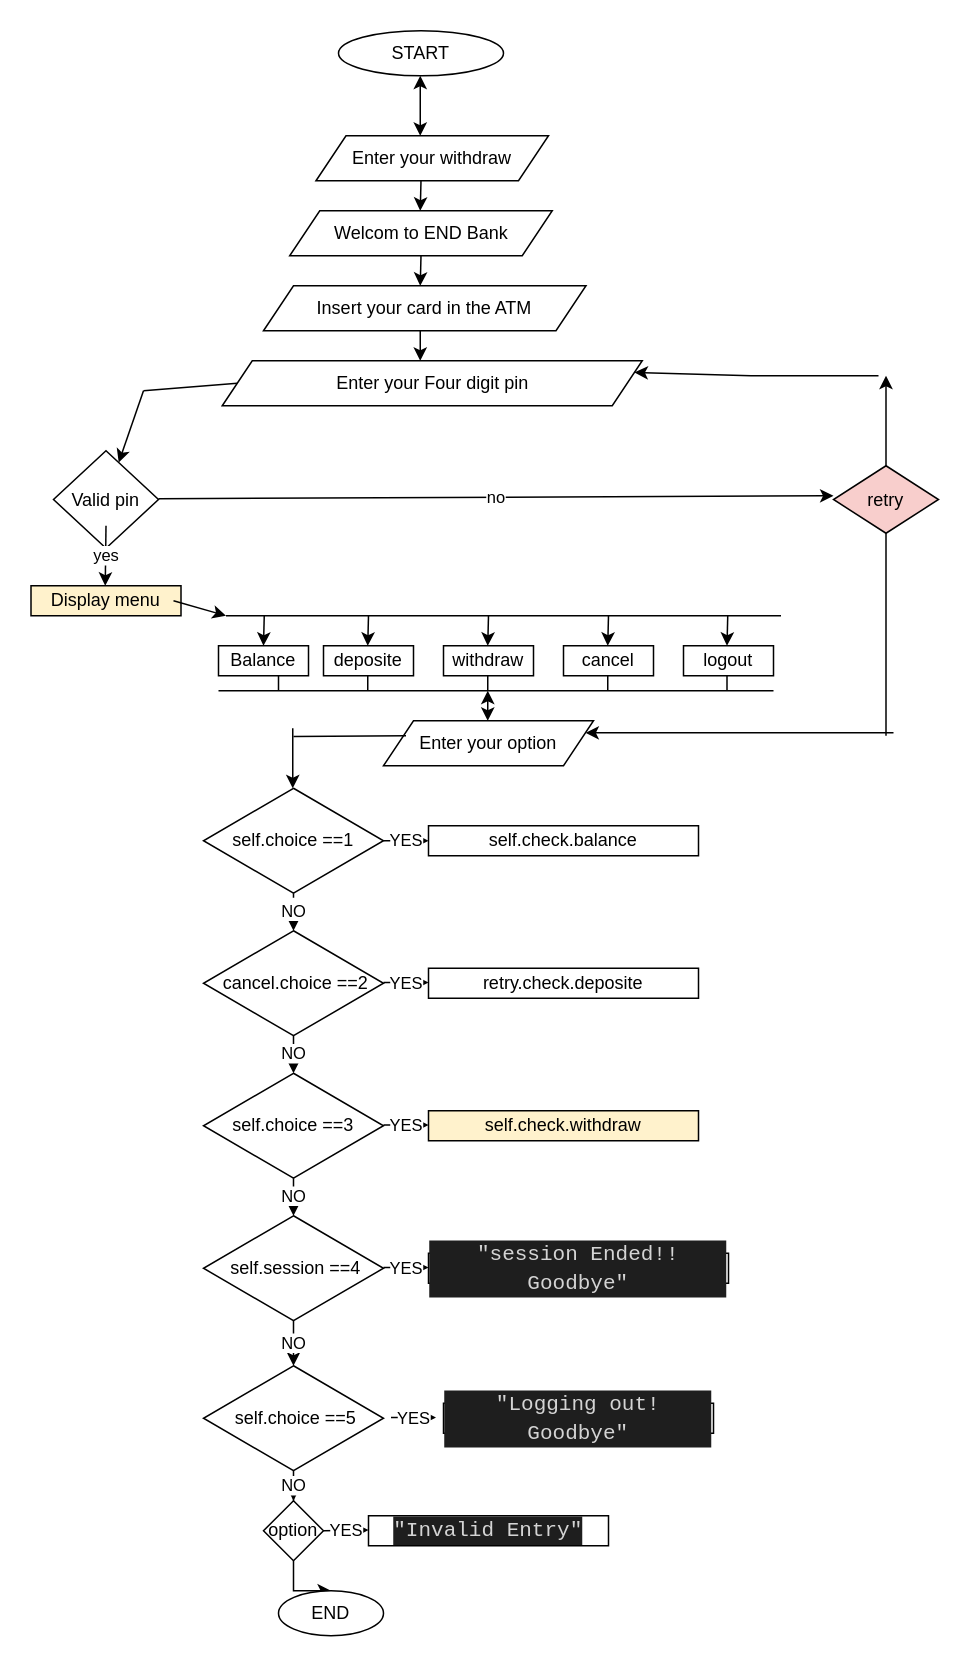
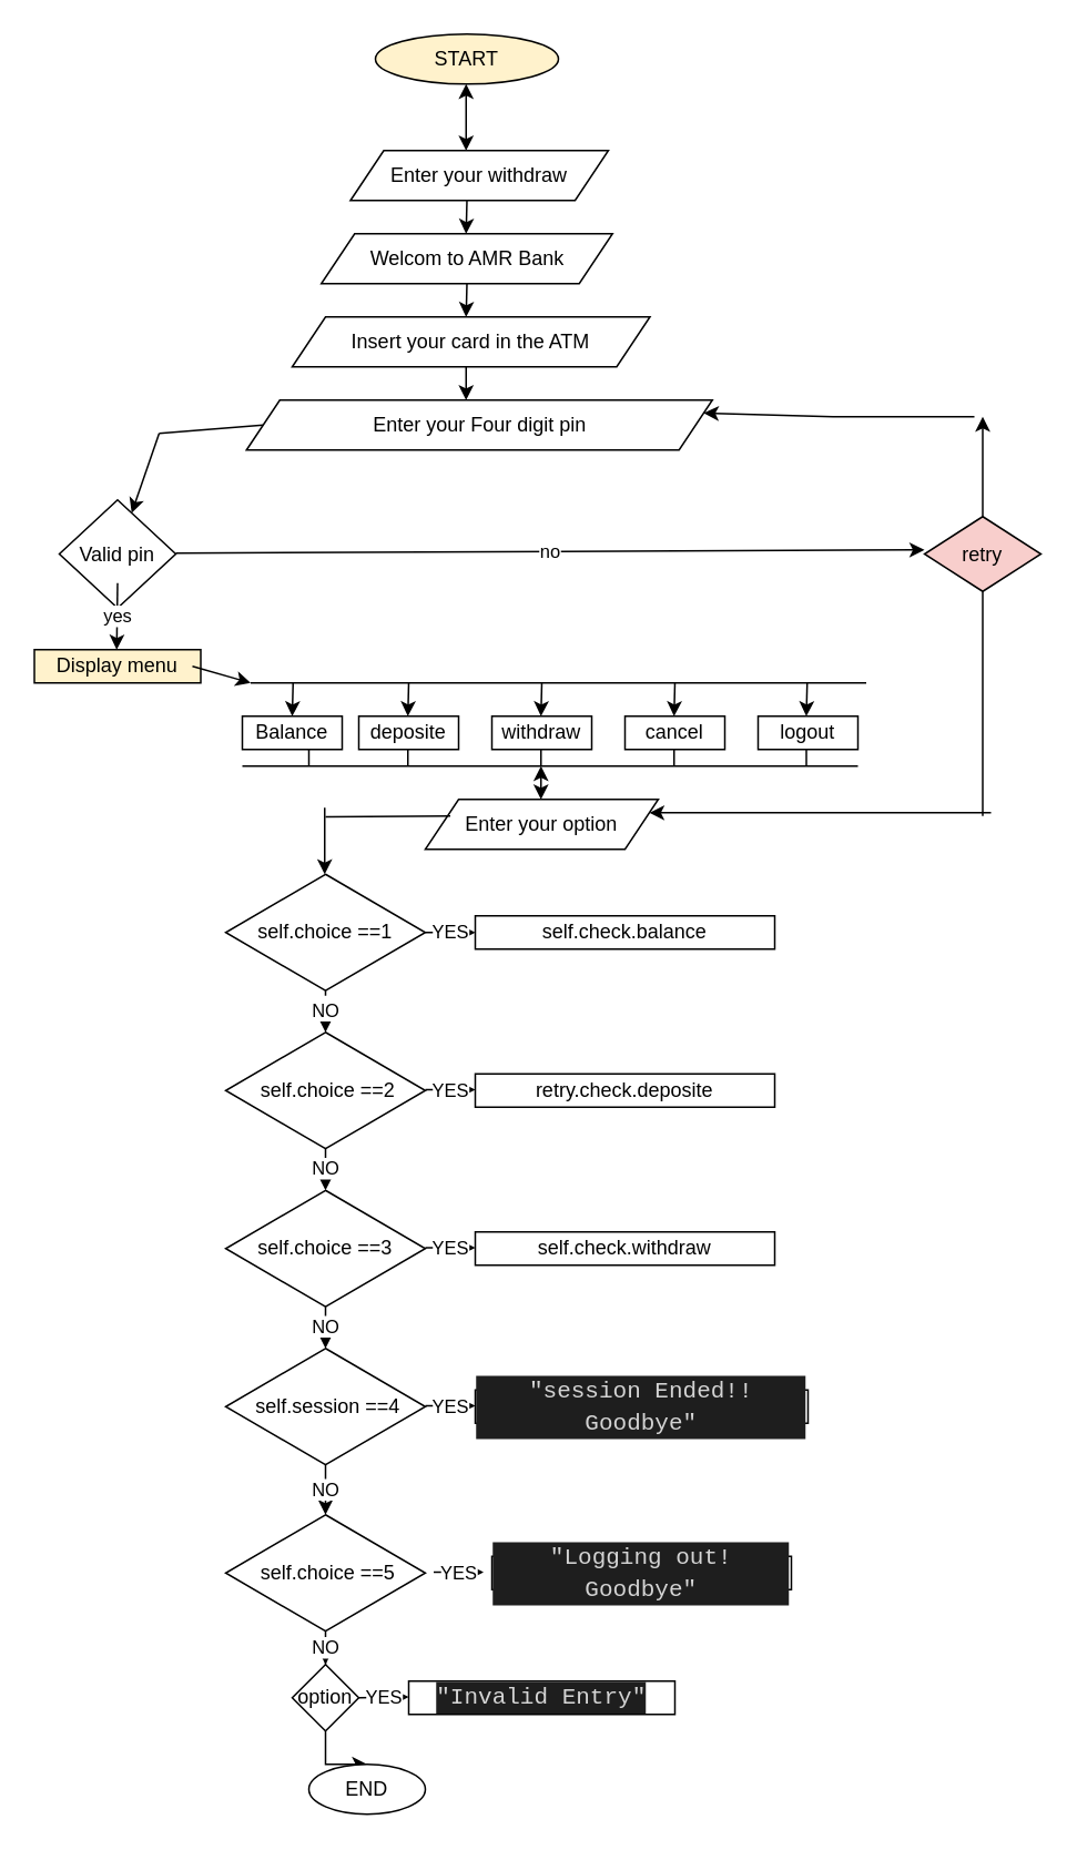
  <mxCell id="0" />
  <mxCell id="1" parent="0" />
  <mxCell id="2" style="edgeStyle=orthogonalEdgeStyle;rounded=0;orthogonalLoop=1;jettySize=auto;html=1;" parent="1" edge="1"><mxGeometry relative="1" as="geometry"><mxPoint x="245" y="190" as="sourcePoint" /><mxPoint x="245" y="190" as="targetPoint" /></mxGeometry></mxCell>
  <mxCell id="3" value="" style="endArrow=classic;startArrow=classic;html=1;rounded=0;" parent="1" edge="1"><mxGeometry width="50" height="50" relative="1" as="geometry"><mxPoint x="279.5" y="90" as="sourcePoint" /><mxPoint x="279.5" y="50" as="targetPoint" /><Array as="points"><mxPoint x="279.5" y="90" /></Array></mxGeometry></mxCell>
- <mxCell id="4" value="START" style="ellipse;whiteSpace=wrap;html=1;" parent="1" vertex="1"><mxGeometry x="225" y="20" width="110" height="30" as="geometry" /></mxCell>
+ <mxCell id="4" value="START" style="ellipse;whiteSpace=wrap;html=1;fillColor=#fff2cc;" parent="1" vertex="1"><mxGeometry x="225" y="20" width="110" height="30" as="geometry" /></mxCell>
  <mxCell id="5" value="Enter your Four digit pin" style="shape=parallelogram;perimeter=parallelogramPerimeter;whiteSpace=wrap;html=1;fixedSize=1;" parent="1" vertex="1"><mxGeometry x="147.5" y="240" width="280" height="30" as="geometry" /></mxCell>
  <mxCell id="6" value="" style="endArrow=classic;html=1;rounded=0;" parent="1" target="7" edge="1"><mxGeometry width="50" height="50" relative="1" as="geometry"><mxPoint x="95" y="260" as="sourcePoint" /><mxPoint x="70" y="270" as="targetPoint" /></mxGeometry></mxCell>
  <mxCell id="7" value="Valid pin" style="rhombus;whiteSpace=wrap;html=1;" parent="1" vertex="1"><mxGeometry x="35" y="300" width="70" height="65" as="geometry" /></mxCell>
  <mxCell id="8" value="yes" style="endArrow=classic;html=1;rounded=0;" parent="1" edge="1"><mxGeometry x="0.0" width="50" height="50" relative="1" as="geometry"><mxPoint x="70" y="350" as="sourcePoint" /><mxPoint x="69.5" y="390" as="targetPoint" /><mxPoint as="offset" /></mxGeometry></mxCell>
  <mxCell id="9" value="Display menu" style="rounded=0;whiteSpace=wrap;html=1;fillColor=#fff2cc;" parent="1" vertex="1"><mxGeometry x="20" y="390" width="100" height="20" as="geometry" /></mxCell>
  <mxCell id="10" value="" style="endArrow=classic;html=1;rounded=0;exitX=0.95;exitY=0.5;exitDx=0;exitDy=0;exitPerimeter=0;" parent="1" source="9" edge="1"><mxGeometry width="50" height="50" relative="1" as="geometry"><mxPoint x="125" y="400" as="sourcePoint" /><mxPoint x="150" y="410" as="targetPoint" /></mxGeometry></mxCell>
  <mxCell id="11" value="" style="endArrow=none;html=1;rounded=0;" parent="1" edge="1"><mxGeometry width="50" height="50" relative="1" as="geometry"><mxPoint x="150" y="410" as="sourcePoint" /><mxPoint x="520" y="410" as="targetPoint" /><Array as="points" /></mxGeometry></mxCell>
  <mxCell id="12" value="Balance" style="rounded=0;whiteSpace=wrap;html=1;" parent="1" vertex="1"><mxGeometry x="145" y="430" width="60" height="20" as="geometry" /></mxCell>
  <mxCell id="13" value="deposite" style="rounded=0;whiteSpace=wrap;html=1;" parent="1" vertex="1"><mxGeometry x="215" y="430" width="60" height="20" as="geometry" /></mxCell>
  <mxCell id="14" value="withdraw" style="rounded=0;whiteSpace=wrap;html=1;" parent="1" vertex="1"><mxGeometry x="295" y="430" width="60" height="20" as="geometry" /></mxCell>
  <mxCell id="15" value="cancel" style="rounded=0;whiteSpace=wrap;html=1;" parent="1" vertex="1"><mxGeometry x="375" y="430" width="60" height="20" as="geometry" /></mxCell>
  <mxCell id="16" value="logout" style="rounded=0;whiteSpace=wrap;html=1;" parent="1" vertex="1"><mxGeometry x="455" y="430" width="60" height="20" as="geometry" /></mxCell>
  <mxCell id="17" value="" style="endArrow=classic;html=1;rounded=0;" parent="1" edge="1"><mxGeometry width="50" height="50" relative="1" as="geometry"><mxPoint x="175.5" y="410" as="sourcePoint" /><mxPoint x="175" y="430" as="targetPoint" /></mxGeometry></mxCell>
  <mxCell id="18" value="" style="endArrow=classic;html=1;rounded=0;" parent="1" edge="1"><mxGeometry width="50" height="50" relative="1" as="geometry"><mxPoint x="245" y="410" as="sourcePoint" /><mxPoint x="244.5" y="430" as="targetPoint" /></mxGeometry></mxCell>
  <mxCell id="19" value="" style="endArrow=classic;html=1;rounded=0;" parent="1" edge="1"><mxGeometry width="50" height="50" relative="1" as="geometry"><mxPoint x="325" y="410" as="sourcePoint" /><mxPoint x="324.5" y="430" as="targetPoint" /></mxGeometry></mxCell>
  <mxCell id="20" value="" style="endArrow=classic;html=1;rounded=0;" parent="1" edge="1"><mxGeometry width="50" height="50" relative="1" as="geometry"><mxPoint x="405" y="410" as="sourcePoint" /><mxPoint x="404.5" y="430" as="targetPoint" /></mxGeometry></mxCell>
  <mxCell id="21" value="" style="endArrow=classic;html=1;rounded=0;" parent="1" edge="1"><mxGeometry width="50" height="50" relative="1" as="geometry"><mxPoint x="484.5" y="410" as="sourcePoint" /><mxPoint x="484" y="430" as="targetPoint" /></mxGeometry></mxCell>
  <mxCell id="22" value="" style="endArrow=none;html=1;rounded=0;" parent="1" edge="1"><mxGeometry width="50" height="50" relative="1" as="geometry"><mxPoint x="145" y="460" as="sourcePoint" /><mxPoint x="515" y="460" as="targetPoint" /><Array as="points" /></mxGeometry></mxCell>
  <mxCell id="23" value="" style="endArrow=none;html=1;rounded=0;" parent="1" edge="1"><mxGeometry width="50" height="50" relative="1" as="geometry"><mxPoint x="185" y="460" as="sourcePoint" /><mxPoint x="185" y="450" as="targetPoint" /></mxGeometry></mxCell>
  <mxCell id="24" value="" style="endArrow=none;html=1;rounded=0;" parent="1" edge="1"><mxGeometry width="50" height="50" relative="1" as="geometry"><mxPoint x="244.5" y="460" as="sourcePoint" /><mxPoint x="244.5" y="450" as="targetPoint" /></mxGeometry></mxCell>
  <mxCell id="25" value="" style="endArrow=none;html=1;rounded=0;" parent="1" edge="1"><mxGeometry width="50" height="50" relative="1" as="geometry"><mxPoint x="324.5" y="460" as="sourcePoint" /><mxPoint x="324.5" y="450" as="targetPoint" /></mxGeometry></mxCell>
  <mxCell id="26" value="" style="endArrow=none;html=1;rounded=0;" parent="1" edge="1"><mxGeometry width="50" height="50" relative="1" as="geometry"><mxPoint x="404.5" y="460" as="sourcePoint" /><mxPoint x="404.5" y="450" as="targetPoint" /></mxGeometry></mxCell>
  <mxCell id="27" value="" style="endArrow=none;html=1;rounded=0;" parent="1" edge="1"><mxGeometry width="50" height="50" relative="1" as="geometry"><mxPoint x="484" y="460" as="sourcePoint" /><mxPoint x="484" y="450" as="targetPoint" /></mxGeometry></mxCell>
  <mxCell id="28" value="Enter your option" style="shape=parallelogram;perimeter=parallelogramPerimeter;whiteSpace=wrap;html=1;fixedSize=1;" parent="1" vertex="1"><mxGeometry x="255" y="480" width="140" height="30" as="geometry" /></mxCell>
  <mxCell id="29" value="" style="endArrow=classic;startArrow=classic;html=1;rounded=0;" parent="1" edge="1"><mxGeometry width="50" height="50" relative="1" as="geometry"><mxPoint x="324.5" y="480" as="sourcePoint" /><mxPoint x="324.5" y="460" as="targetPoint" /></mxGeometry></mxCell>
  <mxCell id="30" value="" style="endArrow=none;html=1;rounded=0;" parent="1" edge="1"><mxGeometry width="50" height="50" relative="1" as="geometry"><mxPoint x="195" y="490.5" as="sourcePoint" /><mxPoint x="270" y="490" as="targetPoint" /></mxGeometry></mxCell>
  <mxCell id="31" value="" style="endArrow=classic;html=1;rounded=0;" parent="1" edge="1"><mxGeometry width="50" height="50" relative="1" as="geometry"><mxPoint x="194.5" y="485" as="sourcePoint" /><mxPoint x="194.5" y="525" as="targetPoint" /></mxGeometry></mxCell>
  <mxCell id="32" value="NO" style="edgeStyle=orthogonalEdgeStyle;rounded=0;orthogonalLoop=1;jettySize=auto;html=1;dashed=1;" parent="1" source="33" target="36" edge="1"><mxGeometry relative="1" as="geometry" /></mxCell>
  <mxCell id="33" value="self.choice ==1" style="rhombus;whiteSpace=wrap;html=1;" parent="1" vertex="1"><mxGeometry x="135" y="525" width="120" height="70" as="geometry" /></mxCell>
  <mxCell id="34" value="self.check.balance" style="rounded=0;whiteSpace=wrap;html=1;" parent="1" vertex="1"><mxGeometry x="285" y="550" width="180" height="20" as="geometry" /></mxCell>
  <mxCell id="35" value="NO" style="edgeStyle=orthogonalEdgeStyle;rounded=0;orthogonalLoop=1;jettySize=auto;html=1;" parent="1" source="36" target="39" edge="1"><mxGeometry relative="1" as="geometry" /></mxCell>
- <mxCell id="36" value="&amp;nbsp;cancel.choice ==2" style="rhombus;whiteSpace=wrap;html=1;" parent="1" vertex="1"><mxGeometry x="135" y="620" width="120" height="70" as="geometry" /></mxCell>
+ <mxCell id="36" value="&amp;nbsp;self.choice ==2" style="rhombus;whiteSpace=wrap;html=1;" parent="1" vertex="1"><mxGeometry x="135" y="620" width="120" height="70" as="geometry" /></mxCell>
  <mxCell id="37" value="retry.check.deposite" style="rounded=0;whiteSpace=wrap;html=1;" parent="1" vertex="1"><mxGeometry x="285" y="645" width="180" height="20" as="geometry" /></mxCell>
  <mxCell id="38" value="NO" style="edgeStyle=orthogonalEdgeStyle;rounded=0;orthogonalLoop=1;jettySize=auto;html=1;" parent="1" source="39" target="42" edge="1"><mxGeometry relative="1" as="geometry" /></mxCell>
  <mxCell id="39" value="self.choice ==3" style="rhombus;whiteSpace=wrap;html=1;" parent="1" vertex="1"><mxGeometry x="135" y="715" width="120" height="70" as="geometry" /></mxCell>
- <mxCell id="40" value="self.check.withdraw" style="rounded=0;whiteSpace=wrap;html=1;fillColor=#fff2cc;" parent="1" vertex="1"><mxGeometry x="285" y="740" width="180" height="20" as="geometry" /></mxCell>
+ <mxCell id="40" value="self.check.withdraw" style="rounded=0;whiteSpace=wrap;html=1;" parent="1" vertex="1"><mxGeometry x="285" y="740" width="180" height="20" as="geometry" /></mxCell>
  <mxCell id="41" value="NO" style="edgeStyle=orthogonalEdgeStyle;rounded=0;orthogonalLoop=1;jettySize=auto;html=1;" parent="1" source="42" target="45" edge="1"><mxGeometry relative="1" as="geometry" /></mxCell>
  <mxCell id="42" value="&amp;nbsp;self.session ==4" style="rhombus;whiteSpace=wrap;html=1;" parent="1" vertex="1"><mxGeometry x="135" y="810" width="120" height="70" as="geometry" /></mxCell>
  <mxCell id="43" value="&lt;div style=&quot;color: rgb(212, 212, 212); background-color: rgb(30, 30, 30); font-family: Consolas, &amp;quot;Courier New&amp;quot;, monospace; font-size: 14px; line-height: 19px;&quot;&gt;&quot;session Ended!! Goodbye&quot;&lt;/div&gt;" style="rounded=0;whiteSpace=wrap;html=1;" parent="1" vertex="1"><mxGeometry x="285" y="835" width="200" height="20" as="geometry" /></mxCell>
  <mxCell id="44" value="NO" style="edgeStyle=orthogonalEdgeStyle;rounded=0;orthogonalLoop=1;jettySize=auto;html=1;" parent="1" source="45" target="48" edge="1"><mxGeometry relative="1" as="geometry" /></mxCell>
  <mxCell id="45" value="&amp;nbsp;self.choice ==5" style="rhombus;whiteSpace=wrap;html=1;" parent="1" vertex="1"><mxGeometry x="135" y="910" width="120" height="70" as="geometry" /></mxCell>
  <mxCell id="46" value="&lt;div style=&quot;color: rgb(212, 212, 212); background-color: rgb(30, 30, 30); font-family: Consolas, &amp;quot;Courier New&amp;quot;, monospace; font-size: 14px; line-height: 19px;&quot;&gt;&lt;div style=&quot;line-height: 19px;&quot;&gt;&quot;Logging out! Goodbye&quot;&lt;/div&gt;&lt;/div&gt;" style="rounded=0;whiteSpace=wrap;html=1;" parent="1" vertex="1"><mxGeometry x="295" y="935" width="180" height="20" as="geometry" /></mxCell>
  <mxCell id="47" value="" style="edgeStyle=orthogonalEdgeStyle;rounded=0;orthogonalLoop=1;jettySize=auto;html=1;" parent="1" source="48" target="64" edge="1"><mxGeometry relative="1" as="geometry" /></mxCell>
  <mxCell id="48" value="option" style="rhombus;whiteSpace=wrap;html=1;" parent="1" vertex="1"><mxGeometry x="175" y="1000" width="40" height="40" as="geometry" /></mxCell>
  <mxCell id="49" value="&lt;div style=&quot;color: rgb(212, 212, 212); background-color: rgb(30, 30, 30); font-family: Consolas, &amp;quot;Courier New&amp;quot;, monospace; font-size: 14px; line-height: 19px;&quot;&gt;&lt;div style=&quot;line-height: 19px;&quot;&gt;&lt;div style=&quot;line-height: 19px;&quot;&gt;&quot;Invalid Entry&quot;&lt;/div&gt;&lt;/div&gt;&lt;/div&gt;" style="rounded=0;whiteSpace=wrap;html=1;" parent="1" vertex="1"><mxGeometry x="245" y="1010" width="160" height="20" as="geometry" /></mxCell>
  <mxCell id="50" value="" style="endArrow=none;html=1;rounded=0;entryX=0;entryY=0.5;entryDx=0;entryDy=0;" parent="1" target="5" edge="1"><mxGeometry width="50" height="50" relative="1" as="geometry"><mxPoint x="95" y="260" as="sourcePoint" /><mxPoint x="105" y="210" as="targetPoint" /><Array as="points" /></mxGeometry></mxCell>
  <mxCell id="51" value="no" style="endArrow=classic;html=1;rounded=0;" parent="1" edge="1"><mxGeometry width="50" height="50" relative="1" as="geometry"><mxPoint x="105" y="332" as="sourcePoint" /><mxPoint x="555" y="330" as="targetPoint" /></mxGeometry></mxCell>
  <mxCell id="52" value="retry" style="rhombus;whiteSpace=wrap;html=1;fillColor=#f8cecc;" parent="1" vertex="1"><mxGeometry x="555" y="310" width="70" height="45" as="geometry" /></mxCell>
  <mxCell id="53" value="" style="endArrow=none;html=1;rounded=0;entryX=0.5;entryY=1;entryDx=0;entryDy=0;" parent="1" target="52" edge="1"><mxGeometry width="50" height="50" relative="1" as="geometry"><mxPoint x="590" y="490" as="sourcePoint" /><mxPoint x="625" y="440" as="targetPoint" /></mxGeometry></mxCell>
  <mxCell id="54" value="" style="endArrow=classic;html=1;rounded=0;entryX=1;entryY=0.25;entryDx=0;entryDy=0;" parent="1" target="28" edge="1"><mxGeometry width="50" height="50" relative="1" as="geometry"><mxPoint x="595" y="488" as="sourcePoint" /><mxPoint x="415" y="500" as="targetPoint" /></mxGeometry></mxCell>
  <mxCell id="55" value="" style="endArrow=classic;html=1;rounded=0;" parent="1" edge="1"><mxGeometry width="50" height="50" relative="1" as="geometry"><mxPoint x="280" y="120" as="sourcePoint" /><mxPoint x="279.5" y="140" as="targetPoint" /></mxGeometry></mxCell>
  <mxCell id="56" value="" style="endArrow=classic;html=1;rounded=0;" parent="1" edge="1"><mxGeometry width="50" height="50" relative="1" as="geometry"><mxPoint x="280" y="170" as="sourcePoint" /><mxPoint x="279.5" y="190" as="targetPoint" /></mxGeometry></mxCell>
  <mxCell id="57" value="" style="endArrow=classic;html=1;rounded=0;" parent="1" edge="1"><mxGeometry width="50" height="50" relative="1" as="geometry"><mxPoint x="279.5" y="220" as="sourcePoint" /><mxPoint x="279.5" y="240" as="targetPoint" /></mxGeometry></mxCell>
  <mxCell id="58" value="YES" style="endArrow=classic;html=1;rounded=0;" parent="1" edge="1"><mxGeometry width="50" height="50" relative="1" as="geometry"><mxPoint x="255" y="560" as="sourcePoint" /><mxPoint x="285" y="560" as="targetPoint" /></mxGeometry></mxCell>
  <mxCell id="59" value="YES" style="endArrow=classic;html=1;rounded=0;" parent="1" edge="1"><mxGeometry width="50" height="50" relative="1" as="geometry"><mxPoint x="255" y="654.5" as="sourcePoint" /><mxPoint x="285" y="654.5" as="targetPoint" /></mxGeometry></mxCell>
  <mxCell id="60" value="YES" style="endArrow=classic;html=1;rounded=0;" parent="1" edge="1"><mxGeometry width="50" height="50" relative="1" as="geometry"><mxPoint x="255" y="749.5" as="sourcePoint" /><mxPoint x="285" y="749.5" as="targetPoint" /></mxGeometry></mxCell>
  <mxCell id="61" value="YES" style="endArrow=classic;html=1;rounded=0;" parent="1" edge="1"><mxGeometry width="50" height="50" relative="1" as="geometry"><mxPoint x="255" y="844.5" as="sourcePoint" /><mxPoint x="285" y="844.5" as="targetPoint" /></mxGeometry></mxCell>
  <mxCell id="62" value="YES" style="endArrow=classic;html=1;rounded=0;" parent="1" edge="1"><mxGeometry width="50" height="50" relative="1" as="geometry"><mxPoint x="260" y="944.5" as="sourcePoint" /><mxPoint x="290" y="944.5" as="targetPoint" /></mxGeometry></mxCell>
  <mxCell id="63" value="YES" style="endArrow=classic;html=1;rounded=0;" parent="1" edge="1"><mxGeometry width="50" height="50" relative="1" as="geometry"><mxPoint x="215" y="1020" as="sourcePoint" /><mxPoint x="245" y="1019.5" as="targetPoint" /></mxGeometry></mxCell>
  <mxCell id="64" value="END" style="ellipse;whiteSpace=wrap;html=1;" parent="1" vertex="1"><mxGeometry x="185" y="1060" width="70" height="30" as="geometry" /></mxCell>
  <mxCell id="65" value="" style="endArrow=classic;html=1;rounded=0;exitX=0.5;exitY=0;exitDx=0;exitDy=0;" parent="1" source="52" edge="1"><mxGeometry width="50" height="50" relative="1" as="geometry"><mxPoint x="555" y="300" as="sourcePoint" /><mxPoint x="590" y="250" as="targetPoint" /></mxGeometry></mxCell>
  <mxCell id="66" value="" style="endArrow=classic;html=1;rounded=0;entryX=1;entryY=0.25;entryDx=0;entryDy=0;" parent="1" target="5" edge="1"><mxGeometry width="50" height="50" relative="1" as="geometry"><mxPoint x="585" y="250" as="sourcePoint" /><mxPoint x="510" y="220" as="targetPoint" /><Array as="points"><mxPoint x="500" y="250" /></Array></mxGeometry></mxCell>
  <mxCell id="67" value="Enter your withdraw" style="shape=parallelogram;perimeter=parallelogramPerimeter;whiteSpace=wrap;html=1;fixedSize=1;" parent="1" vertex="1"><mxGeometry x="210" y="90" width="155" height="30" as="geometry" /></mxCell>
- <mxCell id="68" value="Welcom to END Bank" style="shape=parallelogram;perimeter=parallelogramPerimeter;whiteSpace=wrap;html=1;fixedSize=1;" parent="1" vertex="1"><mxGeometry x="192.5" y="140" width="175" height="30" as="geometry" /></mxCell>
+ <mxCell id="68" value="Welcom to AMR Bank" style="shape=parallelogram;perimeter=parallelogramPerimeter;whiteSpace=wrap;html=1;fixedSize=1;" parent="1" vertex="1"><mxGeometry x="192.5" y="140" width="175" height="30" as="geometry" /></mxCell>
  <mxCell id="69" value="Insert your card in the ATM" style="shape=parallelogram;perimeter=parallelogramPerimeter;whiteSpace=wrap;html=1;fixedSize=1;" parent="1" vertex="1"><mxGeometry x="175" y="190" width="215" height="30" as="geometry" /></mxCell>
